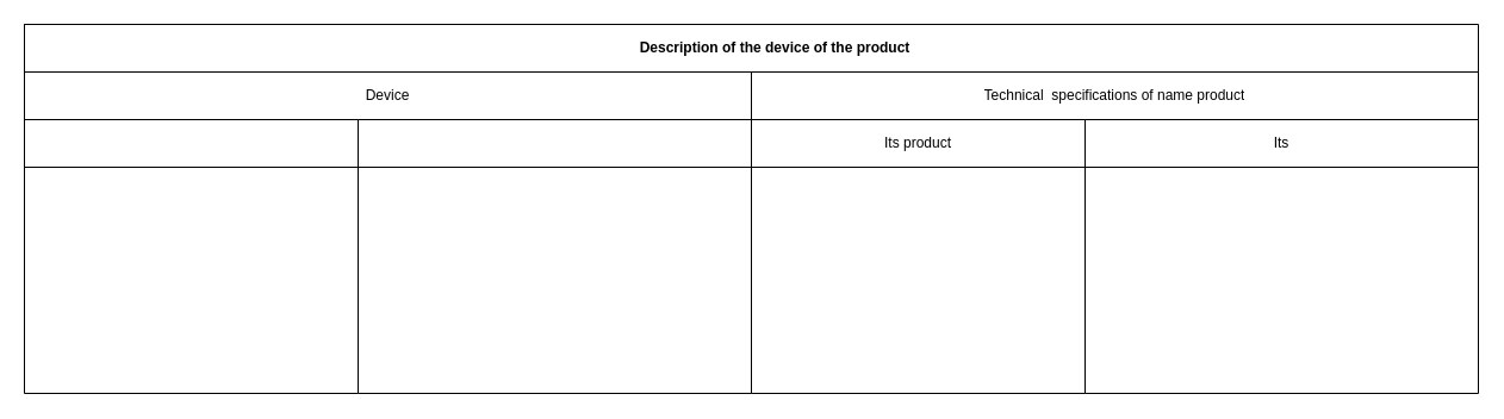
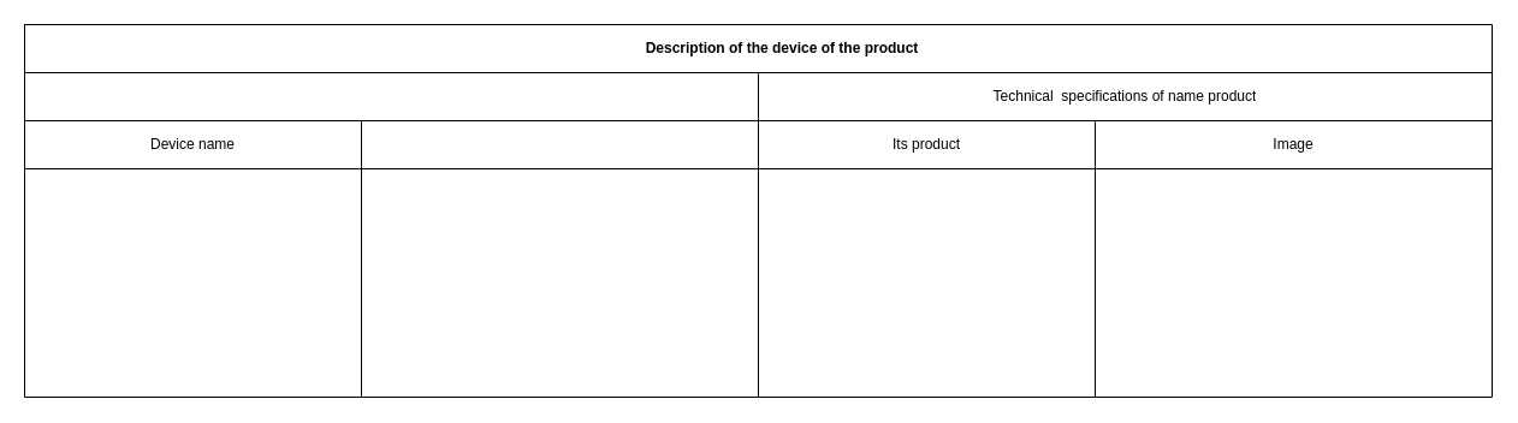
  <mxCell id="0" />
  <mxCell id="1" parent="0" />
  <mxCell id="2" value="" style="shape=table;startSize=0;container=1;collapsible=0;childLayout=tableLayout;" vertex="1" parent="1"><mxGeometry x="20" y="20" width="1220" height="40" as="geometry" /></mxCell>
  <mxCell id="3" value="" style="shape=partialRectangle;collapsible=0;dropTarget=0;pointerEvents=0;fillColor=none;top=0;left=0;bottom=0;right=0;points=[[0,0.5],[1,0.5]];portConstraint=eastwest;" vertex="1" parent="2"><mxGeometry width="1220" height="40" as="geometry" /></mxCell>
  <mxCell id="4" value="" style="shape=partialRectangle;html=1;whiteSpace=wrap;connectable=0;overflow=hidden;fillColor=none;top=0;left=0;bottom=0;right=0;pointerEvents=1;" vertex="1" parent="3"><mxGeometry width="1220" height="40" as="geometry" /></mxCell>
  <mxCell id="5" value="" style="shape=table;startSize=0;container=1;collapsible=0;childLayout=tableLayout;" vertex="1" parent="1"><mxGeometry x="20" y="60" width="610" height="40" as="geometry" /></mxCell>
  <mxCell id="6" value="" style="shape=partialRectangle;collapsible=0;dropTarget=0;pointerEvents=0;fillColor=none;top=0;left=0;bottom=0;right=0;points=[[0,0.5],[1,0.5]];portConstraint=eastwest;" vertex="1" parent="5"><mxGeometry width="610" height="40" as="geometry" /></mxCell>
- <mxCell id="7" value="Device" style="shape=partialRectangle;html=1;whiteSpace=wrap;connectable=0;overflow=hidden;fillColor=none;top=0;left=0;bottom=0;right=0;pointerEvents=1;" vertex="1" parent="6"><mxGeometry width="610" height="40" as="geometry" /></mxCell>
  <mxCell id="8" value="" style="shape=table;startSize=0;container=1;collapsible=0;childLayout=tableLayout;" vertex="1" parent="1"><mxGeometry x="300" y="100" width="330" height="40" as="geometry" /></mxCell>
  <mxCell id="9" value="" style="shape=partialRectangle;collapsible=0;dropTarget=0;pointerEvents=0;fillColor=none;top=0;left=0;bottom=0;right=0;points=[[0,0.5],[1,0.5]];portConstraint=eastwest;" vertex="1" parent="8"><mxGeometry width="330" height="40" as="geometry" /></mxCell>
  <mxCell id="10" value="" style="shape=table;startSize=0;container=1;collapsible=0;childLayout=tableLayout;" vertex="1" parent="1"><mxGeometry x="20" y="100" width="280" height="40" as="geometry" /></mxCell>
  <mxCell id="11" value="" style="shape=partialRectangle;collapsible=0;dropTarget=0;pointerEvents=0;fillColor=none;top=0;left=0;bottom=0;right=0;points=[[0,0.5],[1,0.5]];portConstraint=eastwest;" vertex="1" parent="10"><mxGeometry width="280" height="40" as="geometry" /></mxCell>
+ <mxCell id="12" value="Device name " style="shape=partialRectangle;html=1;whiteSpace=wrap;connectable=0;overflow=hidden;fillColor=none;top=0;left=0;bottom=0;right=0;pointerEvents=1;" vertex="1" parent="11"><mxGeometry width="280" height="40" as="geometry" /></mxCell>
  <mxCell id="13" value="" style="shape=table;startSize=0;container=1;collapsible=0;childLayout=tableLayout;" vertex="1" parent="1"><mxGeometry x="630" y="60" width="610" height="40" as="geometry" /></mxCell>
  <mxCell id="14" value="" style="shape=partialRectangle;collapsible=0;dropTarget=0;pointerEvents=0;fillColor=none;top=0;left=0;bottom=0;right=0;points=[[0,0.5],[1,0.5]];portConstraint=eastwest;" vertex="1" parent="13"><mxGeometry width="610" height="40" as="geometry" /></mxCell>
  <mxCell id="15" value="Technical&amp;nbsp; specifications of name product" style="shape=partialRectangle;html=1;whiteSpace=wrap;connectable=0;overflow=hidden;fillColor=none;top=0;left=0;bottom=0;right=0;pointerEvents=1;" vertex="1" parent="14"><mxGeometry width="610" height="40" as="geometry" /></mxCell>
  <mxCell id="16" value="" style="shape=table;startSize=0;container=1;collapsible=0;childLayout=tableLayout;" vertex="1" parent="1"><mxGeometry x="630" y="100" width="280" height="40" as="geometry" /></mxCell>
  <mxCell id="17" value="" style="shape=partialRectangle;collapsible=0;dropTarget=0;pointerEvents=0;fillColor=none;top=0;left=0;bottom=0;right=0;points=[[0,0.5],[1,0.5]];portConstraint=eastwest;" vertex="1" parent="16"><mxGeometry width="280" height="40" as="geometry" /></mxCell>
  <mxCell id="18" value="Its product" style="shape=partialRectangle;html=1;whiteSpace=wrap;connectable=0;overflow=hidden;fillColor=none;top=0;left=0;bottom=0;right=0;pointerEvents=1;" vertex="1" parent="17"><mxGeometry width="280" height="40" as="geometry" /></mxCell>
  <mxCell id="19" value="" style="shape=table;startSize=0;container=1;collapsible=0;childLayout=tableLayout;" vertex="1" parent="1"><mxGeometry x="910" y="100" width="330" height="40" as="geometry" /></mxCell>
  <mxCell id="20" value="" style="shape=partialRectangle;collapsible=0;dropTarget=0;pointerEvents=0;fillColor=none;top=0;left=0;bottom=0;right=0;points=[[0,0.5],[1,0.5]];portConstraint=eastwest;" vertex="1" parent="19"><mxGeometry width="330" height="40" as="geometry" /></mxCell>
- <mxCell id="21" value="Its" style="shape=partialRectangle;html=1;whiteSpace=wrap;connectable=0;overflow=hidden;fillColor=none;top=0;left=0;bottom=0;right=0;pointerEvents=1;" vertex="1" parent="20"><mxGeometry width="330" height="40" as="geometry" /></mxCell>
+ <mxCell id="21" value="Image" style="shape=partialRectangle;html=1;whiteSpace=wrap;connectable=0;overflow=hidden;fillColor=none;top=0;left=0;bottom=0;right=0;pointerEvents=1;" vertex="1" parent="20"><mxGeometry width="330" height="40" as="geometry" /></mxCell>
  <mxCell id="22" value="" style="shape=table;startSize=0;container=1;collapsible=0;childLayout=tableLayout;" vertex="1" parent="1"><mxGeometry x="20" y="140" width="280" height="190" as="geometry" /></mxCell>
  <mxCell id="23" value="" style="shape=partialRectangle;collapsible=0;dropTarget=0;pointerEvents=0;fillColor=none;top=0;left=0;bottom=0;right=0;points=[[0,0.5],[1,0.5]];portConstraint=eastwest;" vertex="1" parent="22"><mxGeometry width="280" height="190" as="geometry" /></mxCell>
  <mxCell id="24" value="" style="shape=partialRectangle;html=1;whiteSpace=wrap;connectable=0;overflow=hidden;fillColor=none;top=0;left=0;bottom=0;right=0;pointerEvents=1;" vertex="1" parent="23"><mxGeometry width="280" height="190" as="geometry" /></mxCell>
  <mxCell id="25" value="" style="shape=table;startSize=0;container=1;collapsible=0;childLayout=tableLayout;" vertex="1" parent="1"><mxGeometry x="300" y="140" width="330" height="190" as="geometry" /></mxCell>
  <mxCell id="26" value="" style="shape=partialRectangle;collapsible=0;dropTarget=0;pointerEvents=0;fillColor=none;top=0;left=0;bottom=0;right=0;points=[[0,0.5],[1,0.5]];portConstraint=eastwest;" vertex="1" parent="25"><mxGeometry width="330" height="190" as="geometry" /></mxCell>
  <mxCell id="27" value="" style="shape=partialRectangle;html=1;whiteSpace=wrap;connectable=0;overflow=hidden;fillColor=none;top=0;left=0;bottom=0;right=0;pointerEvents=1;" vertex="1" parent="26"><mxGeometry width="330" height="190" as="geometry" /></mxCell>
  <mxCell id="28" value="" style="shape=table;startSize=0;container=1;collapsible=0;childLayout=tableLayout;" vertex="1" parent="1"><mxGeometry x="630" y="140" width="280" height="190" as="geometry" /></mxCell>
  <mxCell id="29" value="" style="shape=partialRectangle;collapsible=0;dropTarget=0;pointerEvents=0;fillColor=none;top=0;left=0;bottom=0;right=0;points=[[0,0.5],[1,0.5]];portConstraint=eastwest;" vertex="1" parent="28"><mxGeometry width="280" height="190" as="geometry" /></mxCell>
  <mxCell id="30" value="" style="shape=partialRectangle;html=1;whiteSpace=wrap;connectable=0;overflow=hidden;fillColor=none;top=0;left=0;bottom=0;right=0;pointerEvents=1;" vertex="1" parent="29"><mxGeometry width="280" height="190" as="geometry" /></mxCell>
  <mxCell id="31" value="" style="shape=table;startSize=0;container=1;collapsible=0;childLayout=tableLayout;" vertex="1" parent="1"><mxGeometry x="910" y="140" width="330" height="190" as="geometry" /></mxCell>
  <mxCell id="32" value="" style="shape=partialRectangle;collapsible=0;dropTarget=0;pointerEvents=0;fillColor=none;top=0;left=0;bottom=0;right=0;points=[[0,0.5],[1,0.5]];portConstraint=eastwest;" vertex="1" parent="31"><mxGeometry width="330" height="190" as="geometry" /></mxCell>
  <mxCell id="33" value="" style="shape=partialRectangle;html=1;whiteSpace=wrap;connectable=0;overflow=hidden;fillColor=none;top=0;left=0;bottom=0;right=0;pointerEvents=1;" vertex="1" parent="32"><mxGeometry width="330" height="190" as="geometry" /></mxCell>
  <mxCell id="34" value="&lt;b&gt;Description of the device of the product&lt;/b&gt;" style="text;html=1;strokeColor=none;fillColor=none;align=center;verticalAlign=middle;whiteSpace=wrap;rounded=0;rotation=0;" vertex="1" parent="1"><mxGeometry x="520" y="30" width="260" height="20" as="geometry" /></mxCell>
